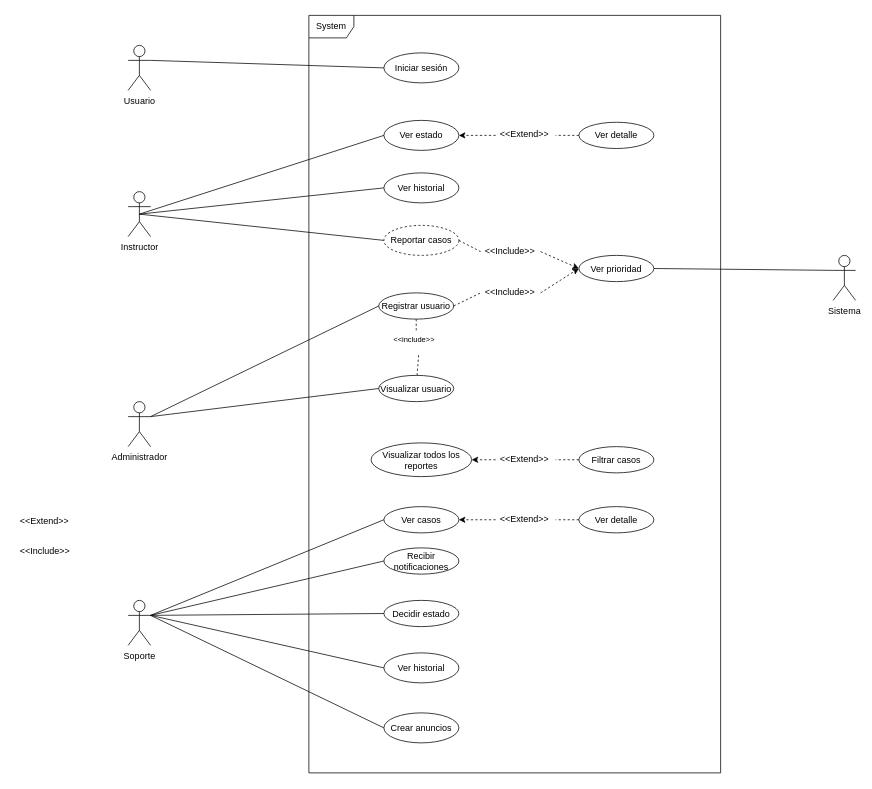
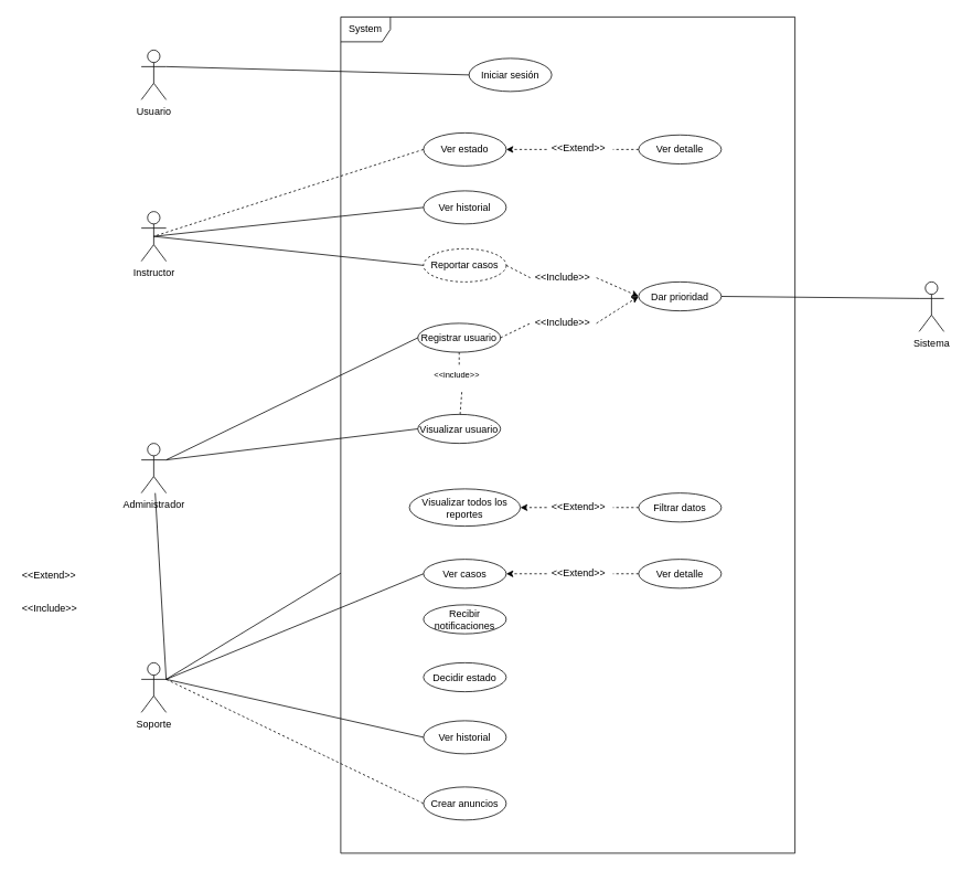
  <mxCell id="0" />
  <mxCell id="1" parent="0" />
  <mxCell id="2" value="Instructor" style="shape=umlActor;verticalLabelPosition=bottom;verticalAlign=top;html=1;outlineConnect=0;" vertex="1" parent="1"><mxGeometry x="170" y="255" width="30" height="60" as="geometry" /></mxCell>
  <mxCell id="3" value="System" style="shape=umlFrame;whiteSpace=wrap;html=1;pointerEvents=0;" vertex="1" parent="1"><mxGeometry x="411" y="20" width="549" height="1010" as="geometry" /></mxCell>
  <mxCell id="4" style="rounded=0;orthogonalLoop=1;jettySize=auto;html=1;exitX=1;exitY=0.5;exitDx=0;exitDy=0;entryX=0;entryY=0.5;entryDx=0;entryDy=0;dashed=1;" edge="1" parent="1" source="46" target="20"><mxGeometry relative="1" as="geometry" /></mxCell>
  <mxCell id="5" value="Reportar casos" style="ellipse;whiteSpace=wrap;html=1;dashed=1;" vertex="1" parent="1"><mxGeometry x="511" y="300" width="100" height="40" as="geometry" /></mxCell>
  <mxCell id="6" value="Ver historial" style="ellipse;whiteSpace=wrap;html=1;" vertex="1" parent="1"><mxGeometry x="511" y="230" width="100" height="40" as="geometry" /></mxCell>
- <mxCell id="7" value="Iniciar sesión" style="ellipse;whiteSpace=wrap;html=1;" vertex="1" parent="1"><mxGeometry x="511" y="70" width="100" height="40" as="geometry" /></mxCell>
+ <mxCell id="7" value="Iniciar sesión" style="ellipse;whiteSpace=wrap;html=1;" vertex="1" parent="1"><mxGeometry x="566" y="70" width="100" height="40" as="geometry" /></mxCell>
  <mxCell id="8" value="Administrador&lt;div&gt;&lt;br&gt;&lt;/div&gt;" style="shape=umlActor;verticalLabelPosition=bottom;verticalAlign=top;html=1;outlineConnect=0;" vertex="1" parent="1"><mxGeometry x="170" y="535" width="30" height="60" as="geometry" /></mxCell>
  <mxCell id="9" style="rounded=0;orthogonalLoop=1;jettySize=auto;html=1;exitX=1;exitY=0.5;exitDx=0;exitDy=0;entryX=0;entryY=0.5;entryDx=0;entryDy=0;dashed=1;" edge="1" parent="1" source="44" target="20"><mxGeometry relative="1" as="geometry" /></mxCell>
  <mxCell id="10" value="Registrar usuario" style="ellipse;whiteSpace=wrap;html=1;" vertex="1" parent="1"><mxGeometry x="504.13" y="390" width="100" height="35" as="geometry" /></mxCell>
  <mxCell id="11" value="Visualizar usuario" style="ellipse;whiteSpace=wrap;html=1;" vertex="1" parent="1"><mxGeometry x="504.13" y="500" width="100" height="35" as="geometry" /></mxCell>
  <mxCell id="12" style="rounded=0;orthogonalLoop=1;jettySize=auto;html=1;entryX=0;entryY=0.5;entryDx=0;entryDy=0;endArrow=none;endFill=0;exitX=0.5;exitY=0.5;exitDx=0;exitDy=0;exitPerimeter=0;" edge="1" parent="1" source="2" target="6"><mxGeometry relative="1" as="geometry"><mxPoint x="380" y="315" as="sourcePoint" /><mxPoint x="540" y="80" as="targetPoint" /></mxGeometry></mxCell>
  <mxCell id="13" style="rounded=0;orthogonalLoop=1;jettySize=auto;html=1;entryX=0;entryY=0.5;entryDx=0;entryDy=0;endArrow=none;endFill=0;exitX=0.5;exitY=0.5;exitDx=0;exitDy=0;exitPerimeter=0;" edge="1" parent="1" source="2" target="5"><mxGeometry relative="1" as="geometry"><mxPoint x="300" y="310" as="sourcePoint" /><mxPoint x="540" y="260" as="targetPoint" /></mxGeometry></mxCell>
  <mxCell id="14" style="rounded=0;orthogonalLoop=1;jettySize=auto;html=1;exitX=1;exitY=0.333;exitDx=0;exitDy=0;exitPerimeter=0;entryX=0;entryY=0.5;entryDx=0;entryDy=0;endArrow=none;endFill=0;" edge="1" parent="1" source="8" target="10"><mxGeometry relative="1" as="geometry"><mxPoint x="380" y="270" as="sourcePoint" /><mxPoint x="550" y="350" as="targetPoint" /></mxGeometry></mxCell>
  <mxCell id="15" style="rounded=0;orthogonalLoop=1;jettySize=auto;html=1;exitX=1;exitY=0.333;exitDx=0;exitDy=0;exitPerimeter=0;entryX=0;entryY=0.5;entryDx=0;entryDy=0;endArrow=none;endFill=0;" edge="1" parent="1" source="8" target="11"><mxGeometry relative="1" as="geometry"><mxPoint x="370" y="678" as="sourcePoint" /><mxPoint x="540" y="608" as="targetPoint" /></mxGeometry></mxCell>
  <mxCell id="16" value="Ver estado" style="ellipse;whiteSpace=wrap;html=1;" vertex="1" parent="1"><mxGeometry x="511" y="160" width="100" height="40" as="geometry" /></mxCell>
- <mxCell id="17" style="rounded=0;orthogonalLoop=1;jettySize=auto;html=1;exitX=0;exitY=0.5;exitDx=0;exitDy=0;endArrow=none;endFill=0;entryX=0.5;entryY=0.5;entryDx=0;entryDy=0;entryPerimeter=0;" edge="1" parent="1" source="16" target="2"><mxGeometry relative="1" as="geometry"><mxPoint x="380" y="315" as="targetPoint" /></mxGeometry></mxCell>
+ <mxCell id="17" style="rounded=0;orthogonalLoop=1;jettySize=auto;html=1;exitX=0;exitY=0.5;exitDx=0;exitDy=0;endArrow=none;endFill=0;entryX=0.5;entryY=0.5;entryDx=0;entryDy=0;entryPerimeter=0;dashed=1;" edge="1" parent="1" source="16" target="2"><mxGeometry relative="1" as="geometry"><mxPoint x="380" y="315" as="targetPoint" /></mxGeometry></mxCell>
  <mxCell id="18" style="rounded=0;orthogonalLoop=1;jettySize=auto;html=1;exitX=0;exitY=0.333;exitDx=0;exitDy=0;exitPerimeter=0;entryX=1;entryY=0.5;entryDx=0;entryDy=0;endArrow=none;endFill=0;" edge="1" parent="1" source="19" target="20"><mxGeometry relative="1" as="geometry" /></mxCell>
  <mxCell id="19" value="Sistema&lt;div&gt;&lt;br&gt;&lt;/div&gt;" style="shape=umlActor;verticalLabelPosition=bottom;verticalAlign=top;html=1;" vertex="1" parent="1"><mxGeometry x="1110" y="340" width="30" height="60" as="geometry" /></mxCell>
- <mxCell id="20" value="Ver prioridad" style="ellipse;whiteSpace=wrap;html=1;" vertex="1" parent="1"><mxGeometry x="771" y="340" width="100" height="35" as="geometry" /></mxCell>
- <mxCell id="21" style="rounded=0;orthogonalLoop=1;jettySize=auto;html=1;exitX=1;exitY=0.333;exitDx=0;exitDy=0;exitPerimeter=0;entryX=0;entryY=0.5;entryDx=0;entryDy=0;endArrow=none;endFill=0;" edge="1" parent="1" source="25" target="26"><mxGeometry relative="1" as="geometry" /></mxCell>
- <mxCell id="22" style="rounded=0;orthogonalLoop=1;jettySize=auto;html=1;exitX=1;exitY=0.333;exitDx=0;exitDy=0;exitPerimeter=0;entryX=0;entryY=0.5;entryDx=0;entryDy=0;endArrow=none;endFill=0;" edge="1" parent="1" source="25" target="27"><mxGeometry relative="1" as="geometry" /></mxCell>
+ <mxCell id="20" value="Dar prioridad" style="ellipse;whiteSpace=wrap;html=1;" vertex="1" parent="1"><mxGeometry x="771" y="340" width="100" height="35" as="geometry" /></mxCell>
+ <mxCell id="21" style="rounded=0;orthogonalLoop=1;jettySize=auto;html=1;exitX=1;exitY=0.333;exitDx=0;exitDy=0;exitPerimeter=0;endArrow=none;endFill=0;" edge="1" parent="1" source="25" target="8"><mxGeometry relative="1" as="geometry" /></mxCell>
+ <mxCell id="22" style="rounded=0;orthogonalLoop=1;jettySize=auto;html=1;exitX=1;exitY=0.333;exitDx=0;exitDy=0;exitPerimeter=0;endArrow=none;endFill=0;" edge="1" parent="1" source="25" target="3"><mxGeometry relative="1" as="geometry" /></mxCell>
  <mxCell id="23" style="rounded=0;orthogonalLoop=1;jettySize=auto;html=1;entryX=0;entryY=0.5;entryDx=0;entryDy=0;endArrow=none;endFill=0;exitX=1;exitY=0.333;exitDx=0;exitDy=0;exitPerimeter=0;" edge="1" parent="1" source="25" target="28"><mxGeometry relative="1" as="geometry" /></mxCell>
- <mxCell id="24" style="rounded=0;orthogonalLoop=1;jettySize=auto;html=1;exitX=1;exitY=0.333;exitDx=0;exitDy=0;exitPerimeter=0;entryX=0;entryY=0.5;entryDx=0;entryDy=0;endArrow=none;endFill=0;" edge="1" parent="1" source="25" target="55"><mxGeometry relative="1" as="geometry" /></mxCell>
+ <mxCell id="24" style="rounded=0;orthogonalLoop=1;jettySize=auto;html=1;exitX=1;exitY=0.333;exitDx=0;exitDy=0;exitPerimeter=0;entryX=0;entryY=0.5;entryDx=0;entryDy=0;endArrow=none;endFill=0;dashed=1;" edge="1" parent="1" source="25" target="55"><mxGeometry relative="1" as="geometry" /></mxCell>
  <mxCell id="25" value="Soporte" style="shape=umlActor;verticalLabelPosition=bottom;verticalAlign=top;html=1;outlineConnect=0;" vertex="1" parent="1"><mxGeometry x="170" y="800" width="30" height="60" as="geometry" /></mxCell>
  <mxCell id="26" value="Recibir notificaciones" style="ellipse;whiteSpace=wrap;html=1;" vertex="1" parent="1"><mxGeometry x="511" y="730" width="100" height="35" as="geometry" /></mxCell>
  <mxCell id="27" value="Decidir estado" style="ellipse;whiteSpace=wrap;html=1;" vertex="1" parent="1"><mxGeometry x="511" y="800" width="100" height="35" as="geometry" /></mxCell>
  <mxCell id="28" value="Ver casos" style="ellipse;whiteSpace=wrap;html=1;" vertex="1" parent="1"><mxGeometry x="511" y="675" width="100" height="35" as="geometry" /></mxCell>
  <mxCell id="29" value="&amp;lt;&amp;lt;include&amp;gt;&amp;gt;" style="text;strokeColor=none;fillColor=none;spacingLeft=4;spacingRight=4;overflow=hidden;rotatable=0;points=[[0,0.5],[1,0.5]];portConstraint=eastwest;fontSize=10;whiteSpace=wrap;html=1;dashed=1;dashPattern=12 12;direction=south;" vertex="1" parent="1"><mxGeometry x="518.26" y="440" width="71.75" height="30" as="geometry" /></mxCell>
  <mxCell id="30" style="rounded=0;orthogonalLoop=1;jettySize=auto;html=1;entryX=0;entryY=0.5;entryDx=0;entryDy=0;dashed=1;endArrow=none;endFill=0;" edge="1" parent="1" source="10" target="29"><mxGeometry relative="1" as="geometry" /></mxCell>
  <mxCell id="31" style="rounded=0;orthogonalLoop=1;jettySize=auto;html=1;entryX=1.021;entryY=0.453;entryDx=0;entryDy=0;entryPerimeter=0;dashed=1;endArrow=none;endFill=0;" edge="1" parent="1" source="11" target="29"><mxGeometry relative="1" as="geometry" /></mxCell>
  <mxCell id="32" style="rounded=0;orthogonalLoop=1;jettySize=auto;html=1;exitX=1;exitY=0.333;exitDx=0;exitDy=0;exitPerimeter=0;entryX=0;entryY=0.5;entryDx=0;entryDy=0;endArrow=none;endFill=0;" edge="1" parent="1" source="33" target="7"><mxGeometry relative="1" as="geometry" /></mxCell>
  <mxCell id="33" value="Usuario" style="shape=umlActor;verticalLabelPosition=bottom;verticalAlign=top;html=1;outlineConnect=0;" vertex="1" parent="1"><mxGeometry x="170" y="60" width="30" height="60" as="geometry" /></mxCell>
  <mxCell id="34" value="Visualizar todos los reportes" style="ellipse;whiteSpace=wrap;html=1;" vertex="1" parent="1"><mxGeometry x="493.93" y="590" width="134.13" height="45" as="geometry" /></mxCell>
  <mxCell id="35" style="rounded=0;orthogonalLoop=1;jettySize=auto;html=1;exitX=0;exitY=0.5;exitDx=0;exitDy=0;entryX=1;entryY=0.5;entryDx=0;entryDy=0;dashed=1;" edge="1" parent="1" source="48" target="34"><mxGeometry relative="1" as="geometry" /></mxCell>
- <mxCell id="36" value="Filtrar casos" style="ellipse;whiteSpace=wrap;html=1;" vertex="1" parent="1"><mxGeometry x="771" y="595" width="100" height="35" as="geometry" /></mxCell>
+ <mxCell id="36" value="Filtrar datos" style="ellipse;whiteSpace=wrap;html=1;" vertex="1" parent="1"><mxGeometry x="771" y="595" width="100" height="35" as="geometry" /></mxCell>
  <mxCell id="37" style="rounded=0;orthogonalLoop=1;jettySize=auto;html=1;exitX=0;exitY=0.5;exitDx=0;exitDy=0;entryX=1;entryY=0.5;entryDx=0;entryDy=0;dashed=1;" edge="1" parent="1" source="52" target="16"><mxGeometry relative="1" as="geometry" /></mxCell>
  <mxCell id="38" value="Ver detalle" style="ellipse;whiteSpace=wrap;html=1;" vertex="1" parent="1"><mxGeometry x="771" y="162.5" width="100" height="35" as="geometry" /></mxCell>
  <mxCell id="39" style="rounded=0;orthogonalLoop=1;jettySize=auto;html=1;exitX=0;exitY=0.5;exitDx=0;exitDy=0;entryX=1;entryY=0.5;entryDx=0;entryDy=0;dashed=1;" edge="1" parent="1" source="50" target="28"><mxGeometry relative="1" as="geometry" /></mxCell>
  <mxCell id="40" value="Ver detalle" style="ellipse;whiteSpace=wrap;html=1;" vertex="1" parent="1"><mxGeometry x="771" y="675" width="100" height="35" as="geometry" /></mxCell>
  <mxCell id="41" value="&amp;lt;&amp;lt;Extend&amp;gt;&amp;gt;" style="text;strokeColor=none;fillColor=none;spacingLeft=4;spacingRight=4;overflow=hidden;rotatable=0;points=[[0,0.5],[1,0.5]];portConstraint=eastwest;fontSize=12;whiteSpace=wrap;html=1;" vertex="1" parent="1"><mxGeometry x="20" y="680" width="80" height="30" as="geometry" /></mxCell>
  <mxCell id="42" value="&amp;lt;&amp;lt;Include&amp;gt;&amp;gt;" style="text;strokeColor=none;fillColor=none;spacingLeft=4;spacingRight=4;overflow=hidden;rotatable=0;points=[[0,0.5],[1,0.5]];portConstraint=eastwest;fontSize=12;whiteSpace=wrap;html=1;" vertex="1" parent="1"><mxGeometry x="20" y="720" width="80" height="30" as="geometry" /></mxCell>
  <mxCell id="43" value="" style="rounded=0;orthogonalLoop=1;jettySize=auto;html=1;exitX=1;exitY=0.5;exitDx=0;exitDy=0;entryX=0;entryY=0.5;entryDx=0;entryDy=0;dashed=1;endArrow=none;endFill=0;" edge="1" parent="1" source="10" target="44"><mxGeometry relative="1" as="geometry"><mxPoint x="604" y="408" as="sourcePoint" /><mxPoint x="771" y="358" as="targetPoint" /></mxGeometry></mxCell>
  <mxCell id="44" value="&amp;lt;&amp;lt;Include&amp;gt;&amp;gt;" style="text;strokeColor=none;fillColor=none;spacingLeft=4;spacingRight=4;overflow=hidden;rotatable=0;points=[[0,0.5],[1,0.5]];portConstraint=eastwest;fontSize=12;whiteSpace=wrap;html=1;" vertex="1" parent="1"><mxGeometry x="640" y="375" width="80" height="30" as="geometry" /></mxCell>
  <mxCell id="45" value="" style="rounded=0;orthogonalLoop=1;jettySize=auto;html=1;exitX=1;exitY=0.5;exitDx=0;exitDy=0;entryX=0;entryY=0.5;entryDx=0;entryDy=0;dashed=1;endArrow=none;endFill=0;" edge="1" parent="1" source="5" target="46"><mxGeometry relative="1" as="geometry"><mxPoint x="611" y="320" as="sourcePoint" /><mxPoint x="771" y="358" as="targetPoint" /></mxGeometry></mxCell>
  <mxCell id="46" value="&amp;lt;&amp;lt;Include&amp;gt;&amp;gt;" style="text;strokeColor=none;fillColor=none;spacingLeft=4;spacingRight=4;overflow=hidden;rotatable=0;points=[[0,0.5],[1,0.5]];portConstraint=eastwest;fontSize=12;whiteSpace=wrap;html=1;" vertex="1" parent="1"><mxGeometry x="640" y="320" width="80" height="30" as="geometry" /></mxCell>
  <mxCell id="47" value="" style="rounded=0;orthogonalLoop=1;jettySize=auto;html=1;exitX=0;exitY=0.5;exitDx=0;exitDy=0;entryX=1;entryY=0.5;entryDx=0;entryDy=0;dashed=1;endArrow=none;endFill=0;" edge="1" parent="1" source="36" target="48"><mxGeometry relative="1" as="geometry"><mxPoint x="771" y="613" as="sourcePoint" /><mxPoint x="628" y="613" as="targetPoint" /></mxGeometry></mxCell>
  <mxCell id="48" value="&amp;lt;&amp;lt;Extend&amp;gt;&amp;gt;" style="text;strokeColor=none;fillColor=none;spacingLeft=4;spacingRight=4;overflow=hidden;rotatable=0;points=[[0,0.5],[1,0.5]];portConstraint=eastwest;fontSize=12;whiteSpace=wrap;html=1;" vertex="1" parent="1"><mxGeometry x="660" y="597.5" width="80" height="30" as="geometry" /></mxCell>
  <mxCell id="49" value="" style="rounded=0;orthogonalLoop=1;jettySize=auto;html=1;exitX=0;exitY=0.5;exitDx=0;exitDy=0;entryX=1;entryY=0.5;entryDx=0;entryDy=0;dashed=1;endArrow=none;endFill=0;" edge="1" parent="1" source="40" target="50"><mxGeometry relative="1" as="geometry"><mxPoint x="771" y="748" as="sourcePoint" /><mxPoint x="611" y="748" as="targetPoint" /></mxGeometry></mxCell>
  <mxCell id="50" value="&amp;lt;&amp;lt;Extend&amp;gt;&amp;gt;" style="text;strokeColor=none;fillColor=none;spacingLeft=4;spacingRight=4;overflow=hidden;rotatable=0;points=[[0,0.5],[1,0.5]];portConstraint=eastwest;fontSize=12;whiteSpace=wrap;html=1;" vertex="1" parent="1"><mxGeometry x="660" y="677.5" width="80" height="30" as="geometry" /></mxCell>
  <mxCell id="51" value="" style="rounded=0;orthogonalLoop=1;jettySize=auto;html=1;exitX=0;exitY=0.5;exitDx=0;exitDy=0;entryX=1;entryY=0.5;entryDx=0;entryDy=0;dashed=1;endArrow=none;endFill=0;" edge="1" parent="1" source="38" target="52"><mxGeometry relative="1" as="geometry"><mxPoint x="771" y="180" as="sourcePoint" /><mxPoint x="611" y="180" as="targetPoint" /></mxGeometry></mxCell>
  <mxCell id="52" value="&amp;lt;&amp;lt;Extend&amp;gt;&amp;gt;" style="text;strokeColor=none;fillColor=none;spacingLeft=4;spacingRight=4;overflow=hidden;rotatable=0;points=[[0,0.5],[1,0.5]];portConstraint=eastwest;fontSize=12;whiteSpace=wrap;html=1;" vertex="1" parent="1"><mxGeometry x="660" y="165" width="80" height="30" as="geometry" /></mxCell>
  <mxCell id="53" value="Ver historial" style="ellipse;whiteSpace=wrap;html=1;" vertex="1" parent="1"><mxGeometry x="511" y="870" width="100" height="40" as="geometry" /></mxCell>
  <mxCell id="54" style="rounded=0;orthogonalLoop=1;jettySize=auto;html=1;exitX=0;exitY=0.5;exitDx=0;exitDy=0;entryX=1;entryY=0.333;entryDx=0;entryDy=0;entryPerimeter=0;endArrow=none;endFill=0;" edge="1" parent="1" source="53" target="25"><mxGeometry relative="1" as="geometry" /></mxCell>
  <mxCell id="55" value="Crear anuncios" style="ellipse;whiteSpace=wrap;html=1;" vertex="1" parent="1"><mxGeometry x="511" y="950" width="100" height="40" as="geometry" /></mxCell>
